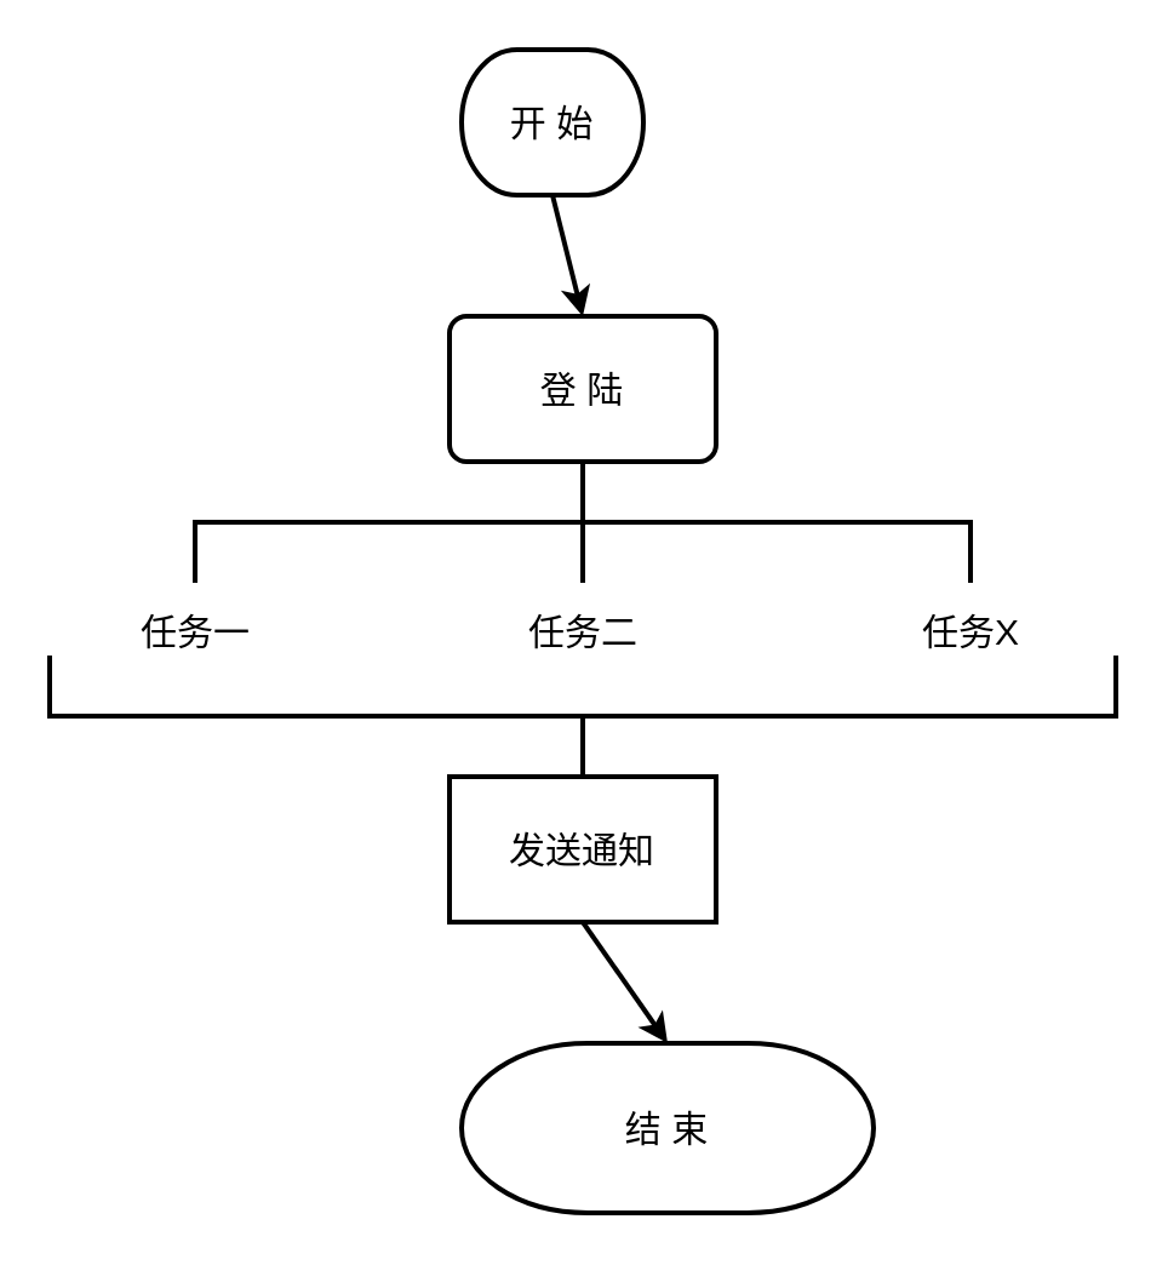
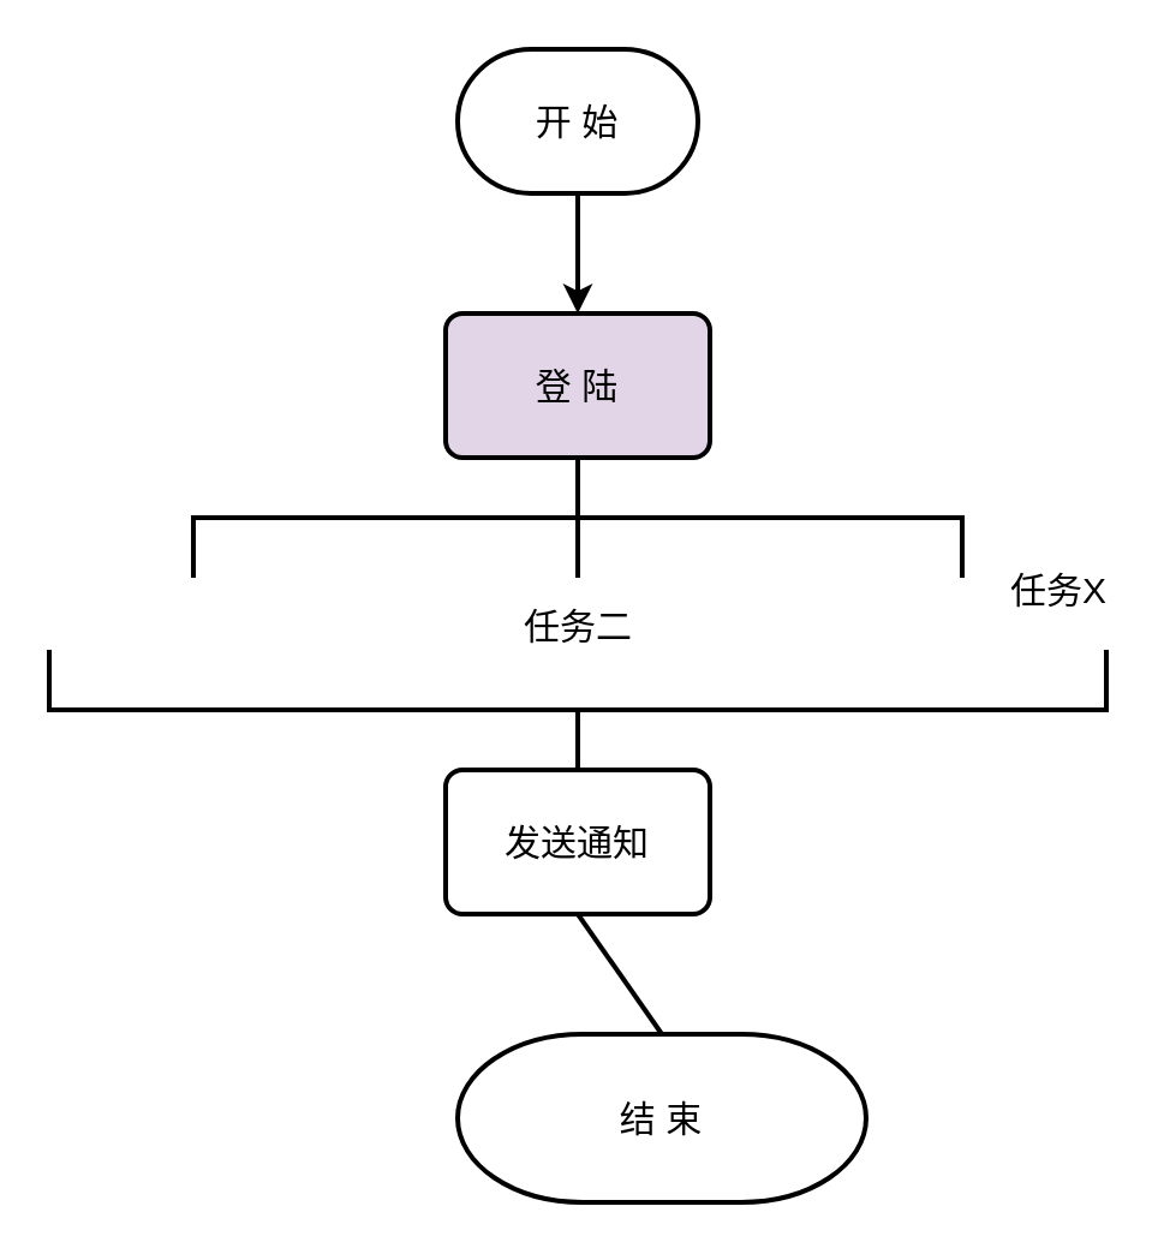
  <mxCell id="0" />
  <mxCell id="1" parent="0" />
- <mxCell id="2" value="开 始" style="strokeWidth=2;html=1;shape=mxgraph.flowchart.terminator;whiteSpace=wrap;fontSize=15;" parent="1" vertex="1"><mxGeometry x="190" y="20" width="75" height="60" as="geometry" /></mxCell>
- <mxCell id="3" value="登 陆" style="rounded=1;whiteSpace=wrap;html=1;absoluteArcSize=1;arcSize=14;strokeWidth=2;fillColor=#ffffff;fontSize=15;" parent="1" vertex="1"><mxGeometry x="185" y="130" width="110" height="60" as="geometry" /></mxCell>
+ <mxCell id="2" value="开 始" style="strokeWidth=2;html=1;shape=mxgraph.flowchart.terminator;whiteSpace=wrap;fontSize=15;" parent="1" vertex="1"><mxGeometry x="190" y="20" width="100" height="60" as="geometry" /></mxCell>
+ <mxCell id="3" value="登 陆" style="rounded=1;whiteSpace=wrap;html=1;absoluteArcSize=1;arcSize=14;strokeWidth=2;fillColor=#e1d5e7;fontSize=15;" parent="1" vertex="1"><mxGeometry x="185" y="130" width="110" height="60" as="geometry" /></mxCell>
  <mxCell id="4" value="" style="strokeWidth=2;html=1;shape=mxgraph.flowchart.annotation_2;align=left;labelPosition=right;pointerEvents=1;fontSize=15;fillColor=#ffffff;direction=south;" parent="1" vertex="1"><mxGeometry x="80" y="190" width="320" height="50" as="geometry" /></mxCell>
  <mxCell id="5" value="" style="endArrow=none;html=1;fontSize=15;strokeWidth=2;entryX=0;entryY=0.5;entryDx=0;entryDy=0;entryPerimeter=0;exitX=1;exitY=0.5;exitDx=0;exitDy=0;exitPerimeter=0;" parent="1" source="4" target="4" edge="1"><mxGeometry width="50" height="50" relative="1" as="geometry"><mxPoint x="180" y="330" as="sourcePoint" /><mxPoint x="230" y="280" as="targetPoint" /></mxGeometry></mxCell>
- <mxCell id="6" value="任务一" style="text;html=1;align=center;verticalAlign=middle;resizable=0;points=[];autosize=1;strokeColor=none;fontSize=15;" parent="1" vertex="1"><mxGeometry x="50" y="250" width="60" height="20" as="geometry" /></mxCell>
  <mxCell id="7" value="任务二" style="text;html=1;align=center;verticalAlign=middle;resizable=0;points=[];autosize=1;strokeColor=none;fontSize=15;" parent="1" vertex="1"><mxGeometry x="210" y="250" width="60" height="20" as="geometry" /></mxCell>
- <mxCell id="8" value="任务X" style="text;html=1;align=center;verticalAlign=middle;resizable=0;points=[];autosize=1;strokeColor=none;fontSize=15;" parent="1" vertex="1"><mxGeometry x="370" y="250" width="60" height="20" as="geometry" /></mxCell>
+ <mxCell id="8" value="任务X" style="text;html=1;align=center;verticalAlign=middle;resizable=0;points=[];autosize=1;strokeColor=none;fontSize=15;" parent="1" vertex="1"><mxGeometry x="410" y="235" width="60" height="20" as="geometry" /></mxCell>
  <mxCell id="9" value="" style="strokeWidth=2;html=1;shape=mxgraph.flowchart.annotation_2;align=left;labelPosition=right;pointerEvents=1;fontSize=15;fillColor=#ffffff;direction=north;" parent="1" vertex="1"><mxGeometry x="20" y="270" width="440" height="50" as="geometry" /></mxCell>
- <mxCell id="10" value="发送通知" style="whiteSpace=wrap;html=1;absoluteArcSize=1;arcSize=14;strokeWidth=2;fillColor=#ffffff;fontSize=15;rounded=0;" parent="1" vertex="1"><mxGeometry x="185" y="320" width="110" height="60" as="geometry" /></mxCell>
+ <mxCell id="10" value="发送通知" style="rounded=1;whiteSpace=wrap;html=1;absoluteArcSize=1;arcSize=14;strokeWidth=2;fillColor=#ffffff;fontSize=15;" parent="1" vertex="1"><mxGeometry x="185" y="320" width="110" height="60" as="geometry" /></mxCell>
  <mxCell id="11" value="结 束" style="strokeWidth=2;html=1;shape=mxgraph.flowchart.terminator;whiteSpace=wrap;fontSize=15;" parent="1" vertex="1"><mxGeometry x="190" y="430" width="170" height="70" as="geometry" /></mxCell>
  <mxCell id="12" value="" style="endArrow=classic;html=1;fontSize=15;strokeWidth=2;exitX=0.5;exitY=1;exitDx=0;exitDy=0;exitPerimeter=0;entryX=0.5;entryY=0;entryDx=0;entryDy=0;" parent="1" source="2" target="3" edge="1"><mxGeometry width="50" height="50" relative="1" as="geometry"><mxPoint x="340" y="90" as="sourcePoint" /><mxPoint x="450" y="10" as="targetPoint" /></mxGeometry></mxCell>
- <mxCell id="13" value="" style="endArrow=classic;html=1;fontSize=15;strokeWidth=2;exitX=0.5;exitY=1;exitDx=0;exitDy=0;entryX=0.5;entryY=0;entryDx=0;entryDy=0;entryPerimeter=0;" parent="1" source="10" target="11" edge="1"><mxGeometry width="50" height="50" relative="1" as="geometry"><mxPoint x="370" y="430" as="sourcePoint" /><mxPoint x="420" y="380" as="targetPoint" /></mxGeometry></mxCell>
+ <mxCell id="13" value="" style="endArrow=none;html=1;fontSize=15;strokeWidth=2;exitX=0.5;exitY=1;exitDx=0;exitDy=0;entryX=0.5;entryY=0;entryDx=0;entryDy=0;entryPerimeter=0;" parent="1" source="10" target="11" edge="1"><mxGeometry width="50" height="50" relative="1" as="geometry"><mxPoint x="370" y="430" as="sourcePoint" /><mxPoint x="420" y="380" as="targetPoint" /></mxGeometry></mxCell>
